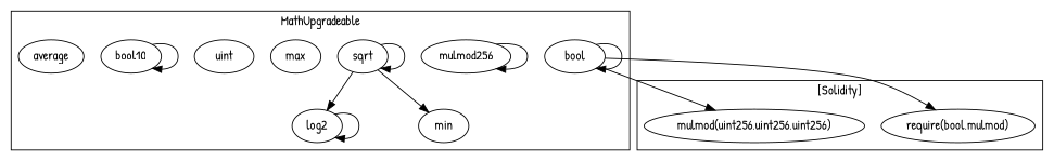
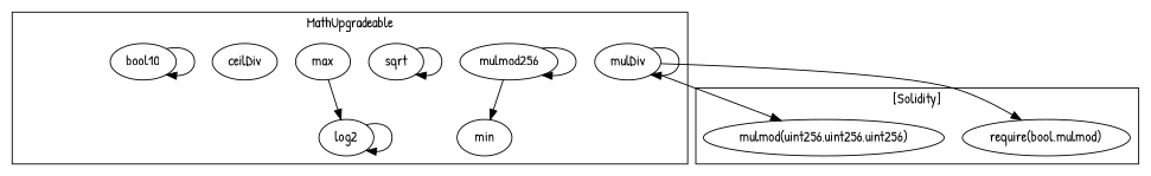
  strict digraph {
    fontname="Patrick Hand"
    node [fontname="Patrick Hand"]
    edge [fontname="Patrick Hand"]
    n1 [label=sqrt]
    n2 [label=log2]
    n3 [label=min]
    n4 [label=mulmod256]
-   n5 [label=bool]
+   n5 [label=mulDiv]
    n6 [label=max]
-   n7 [label=uint]
+   n7 [label=ceilDiv]
    n8 [label=bool10]
-   n9 [label=average]
    n10 [label="require(bool,mulmod)"]
    "mulmod(uint256,uint256,uint256)"
    subgraph cluster_1 {
      label=MathUpgradeable
      n1
      n2
      n3
      n4
      n5
      n6
      n7
      n8
-     n9
    }
    subgraph cluster_2 {
      label="[Solidity]"
      n10
      "mulmod(uint256,uint256,uint256)"
    }
    n1 -> n1
-   n1 -> n2
-   n1 -> n3
+   n6 -> n2
+   n4 -> n3
    n2 -> n2
    n4 -> n4
    n5 -> n5
    n5 -> n10
    n5 -> "mulmod(uint256,uint256,uint256)"
    n8 -> n8
  }
